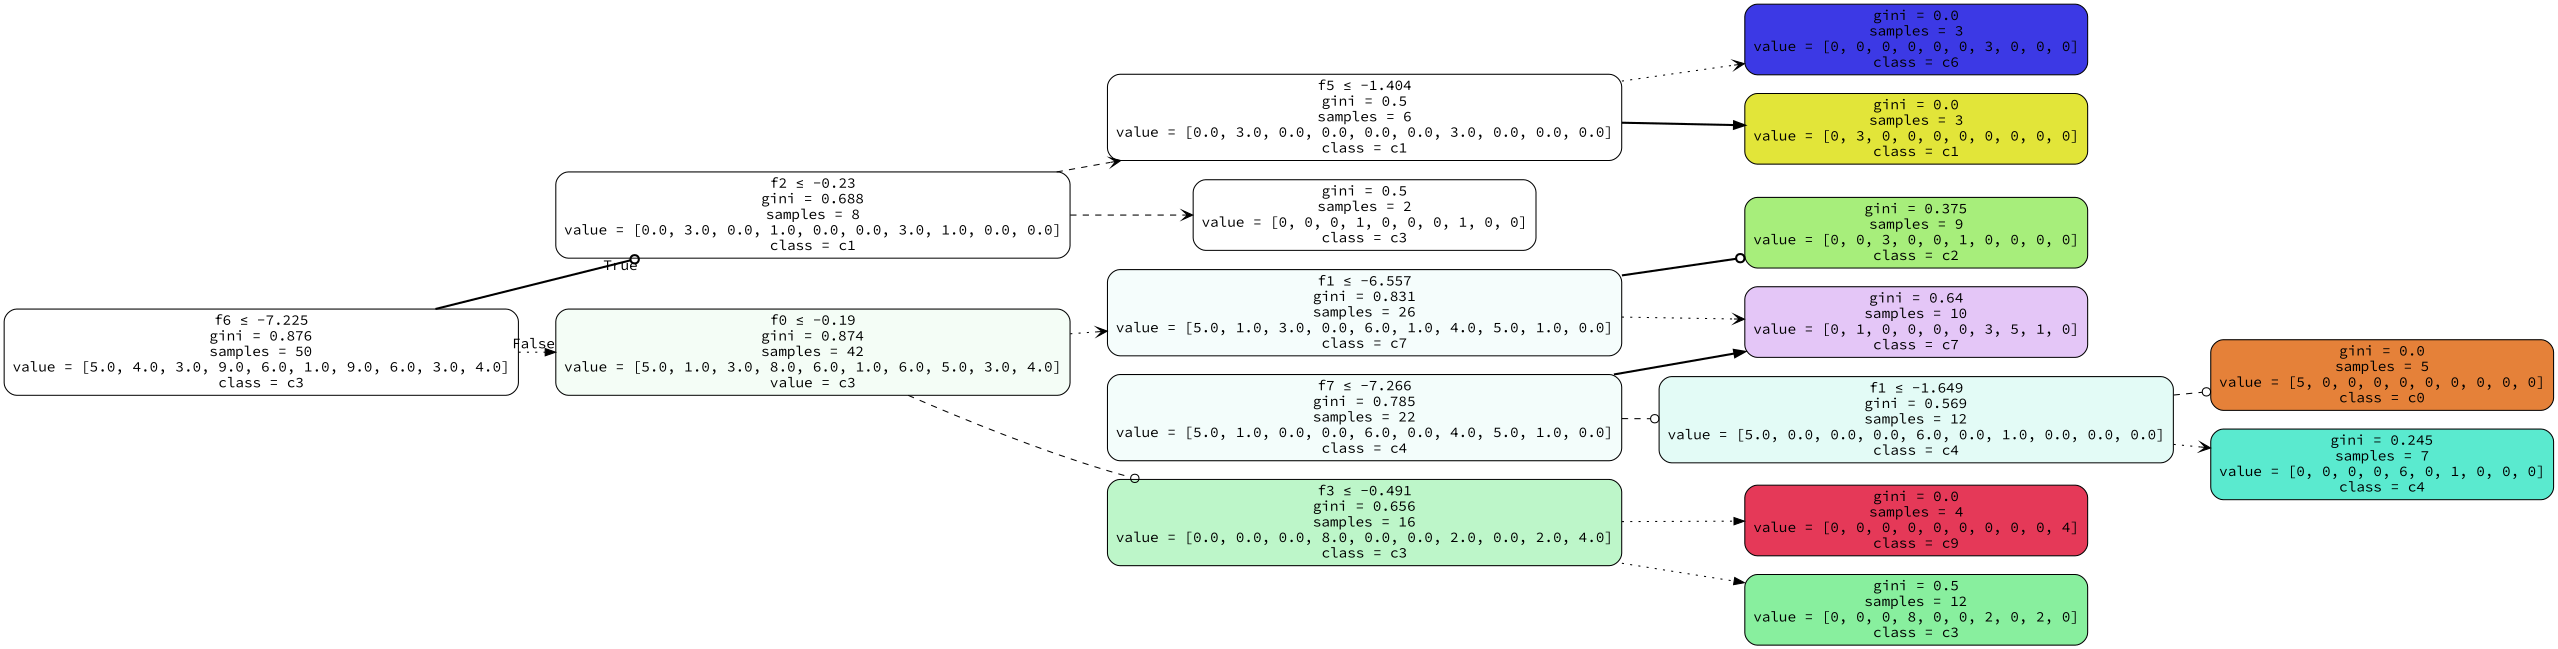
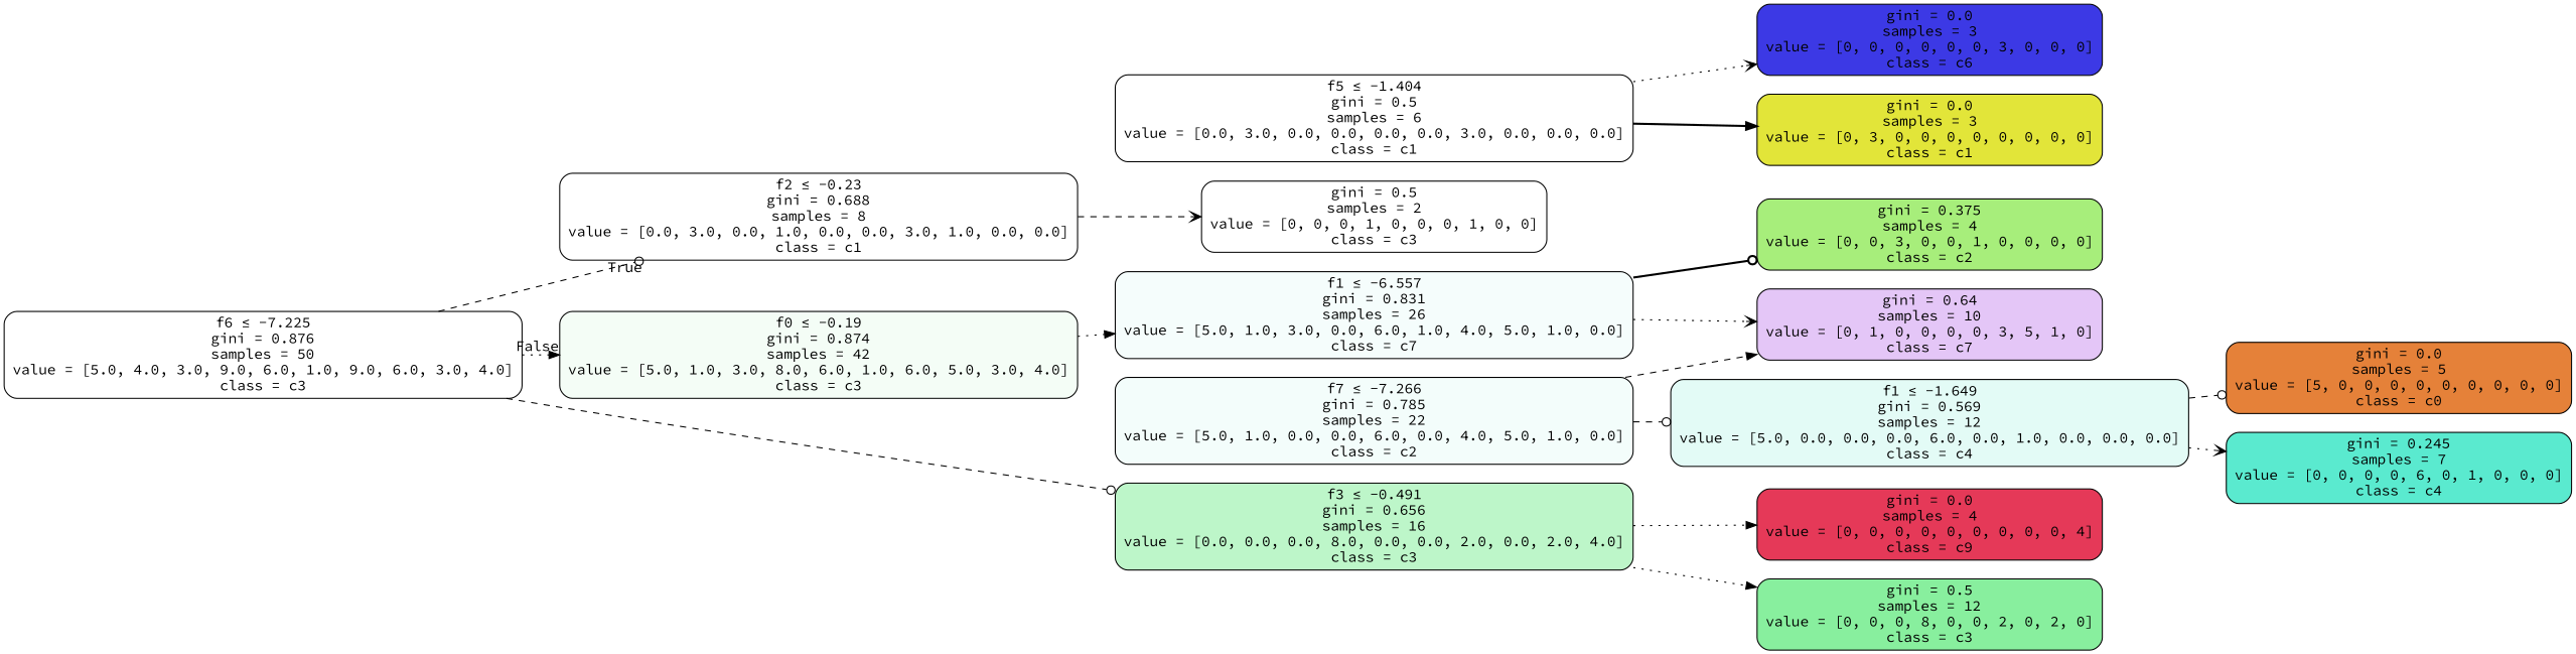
  digraph {
    fontname="Source Code Pro"
    rankdir=LR
    node [color=black fillcolor="#39e55e00" fontname="Source Code Pro" shape=box style="filled, rounded"]
    edge [arrowhead=vee fontname="Source Code Pro" style=dotted]
    n1 [label=<f6 &le; -7.225<br/>gini = 0.876<br/>samples = 50<br/>value = [5.0, 4.0, 3.0, 9.0, 6.0, 1.0, 9.0, 6.0, 3.0, 4.0]<br/>class = c3>]
    n2 [fillcolor="#e2e53900" label=<f2 &le; -0.23<br/>gini = 0.688<br/>samples = 8<br/>value = [0.0, 3.0, 0.0, 1.0, 0.0, 0.0, 3.0, 1.0, 0.0, 0.0]<br/>class = c1>]
-   n3 [fillcolor="#39e55e0e" label=<f0 &le; -0.19<br/>gini = 0.874<br/>samples = 42<br/>value = [5.0, 1.0, 3.0, 8.0, 6.0, 1.0, 6.0, 5.0, 3.0, 4.0]<br/>value = c3>]
+   n3 [fillcolor="#39e55e0e" label=<f0 &le; -0.19<br/>gini = 0.874<br/>samples = 42<br/>value = [5.0, 1.0, 3.0, 8.0, 6.0, 1.0, 6.0, 5.0, 3.0, 4.0]<br/>class = c3>]
    n4 [fillcolor="#e2e53900" label=<f5 &le; -1.404<br/>gini = 0.5<br/>samples = 6<br/>value = [0.0, 3.0, 0.0, 0.0, 0.0, 0.0, 3.0, 0.0, 0.0, 0.0]<br/>class = c1>]
    n5 [label=<gini = 0.5<br/>samples = 2<br/>value = [0, 0, 0, 1, 0, 0, 0, 1, 0, 0]<br/>class = c3>]
    n6 [fillcolor="#39e5c50c" label=<f1 &le; -6.557<br/>gini = 0.831<br/>samples = 26<br/>value = [5.0, 1.0, 3.0, 0.0, 6.0, 1.0, 4.0, 5.0, 1.0, 0.0]<br/>class = c7>]
    n7 [fillcolor="#39e55e55" label=<f3 &le; -0.491<br/>gini = 0.656<br/>samples = 16<br/>value = [0.0, 0.0, 0.0, 8.0, 0.0, 0.0, 2.0, 0.0, 2.0, 4.0]<br/>class = c3>]
    n8 [fillcolor="#3c39e5ff" label=<gini = 0.0<br/>samples = 3<br/>value = [0, 0, 0, 0, 0, 0, 3, 0, 0, 0]<br/>class = c6>]
    n9 [fillcolor="#e2e539ff" label=<gini = 0.0<br/>samples = 3<br/>value = [0, 3, 0, 0, 0, 0, 0, 0, 0, 0]<br/>class = c1>]
-   n10 [fillcolor="#7be539aa" label=<gini = 0.375<br/>samples = 9<br/>value = [0, 0, 3, 0, 0, 1, 0, 0, 0, 0]<br/>class = c2>]
+   n10 [fillcolor="#7be539aa" label=<gini = 0.375<br/>samples = 4<br/>value = [0, 0, 3, 0, 0, 1, 0, 0, 0, 0]<br/>class = c2>]
    n11 [fillcolor="#a339e549" label=<gini = 0.64<br/>samples = 10<br/>value = [0, 1, 0, 0, 0, 0, 3, 5, 1, 0]<br/>class = c7>]
    n12 [fillcolor="#e53958ff" label=<gini = 0.0<br/>samples = 4<br/>value = [0, 0, 0, 0, 0, 0, 0, 0, 0, 4]<br/>class = c9>]
    n13 [fillcolor="#39e55e99" label=<gini = 0.5<br/>samples = 12<br/>value = [0, 0, 0, 8, 0, 0, 2, 0, 2, 0]<br/>class = c3>]
-   n14 [fillcolor="#39e5c50f" label=<f7 &le; -7.266<br/>gini = 0.785<br/>samples = 22<br/>value = [5.0, 1.0, 0.0, 0.0, 6.0, 0.0, 4.0, 5.0, 1.0, 0.0]<br/>class = c4>]
+   n14 [fillcolor="#39e5c50f" label=<f7 &le; -7.266<br/>gini = 0.785<br/>samples = 22<br/>value = [5.0, 1.0, 0.0, 0.0, 6.0, 0.0, 4.0, 5.0, 1.0, 0.0]<br/>class = c2>]
    n15 [fillcolor="#39e5c524" label=<f1 &le; -1.649<br/>gini = 0.569<br/>samples = 12<br/>value = [5.0, 0.0, 0.0, 0.0, 6.0, 0.0, 1.0, 0.0, 0.0, 0.0]<br/>class = c4>]
    n16 [fillcolor="#e58139ff" label=<gini = 0.0<br/>samples = 5<br/>value = [5, 0, 0, 0, 0, 0, 0, 0, 0, 0]<br/>class = c0>]
    n17 [fillcolor="#39e5c5d4" label=<gini = 0.245<br/>samples = 7<br/>value = [0, 0, 0, 0, 6, 0, 1, 0, 0, 0]<br/>class = c4>]
-   n1 -> n2 [arrowhead=odot headlabel=True labelangle=45 labeldistance=2.5 style=bold]
+   n1 -> n2 [arrowhead=odot headlabel=True labelangle=45 labeldistance=2.5 style=dashed]
    n1 -> n3 [arrowhead=normal headlabel=False labelangle=-45 labeldistance=2.5]
-   n2 -> n4 [style=dashed]
    n2 -> n5 [style=dashed]
-   n3 -> n6
-   n3 -> n7 [arrowhead=odot style=dashed]
+   n3 -> n6 [arrowhead=normal]
+   n1 -> n7 [arrowhead=odot style=dashed]
    n4 -> n8
    n4 -> n9 [arrowhead=normal style=bold]
    n6 -> n10 [arrowhead=odot style=bold]
    n6 -> n11
    n7 -> n12 [arrowhead=normal]
    n7 -> n13 [arrowhead=normal]
-   n14 -> n11 [arrowhead=normal style=bold]
+   n14 -> n11 [arrowhead=normal style=dashed]
    n14 -> n15 [arrowhead=odot style=dashed]
    n15 -> n16 [arrowhead=odot style=dashed]
    n15 -> n17
  }
